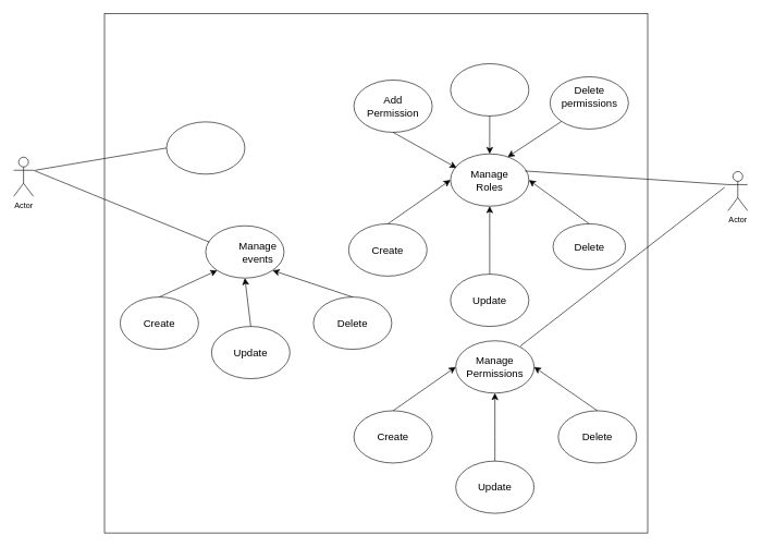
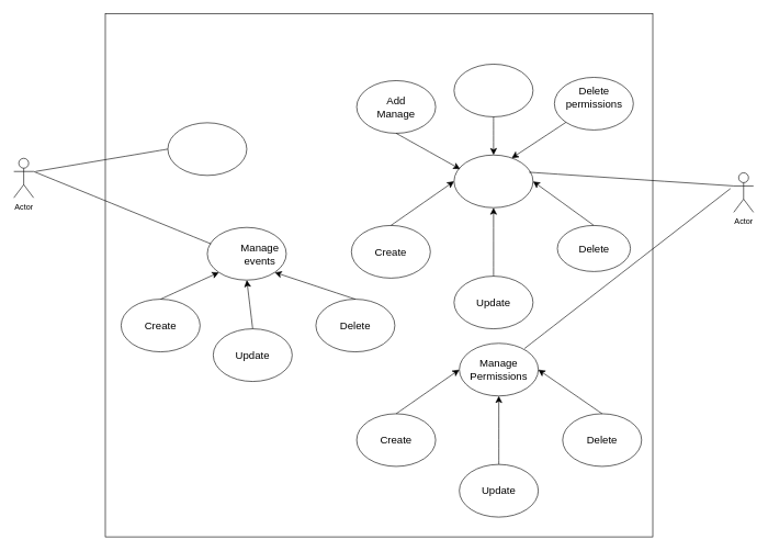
  <mxCell id="0" />
  <mxCell id="1" parent="0" />
  <mxCell id="2" value="" style="rounded=0;whiteSpace=wrap;html=1;" vertex="1" parent="1"><mxGeometry x="159" y="20" width="832" height="795" as="geometry" /></mxCell>
  <mxCell id="3" value="Actor" style="shape=umlActor;verticalLabelPosition=bottom;verticalAlign=top;html=1;outlineConnect=0;" vertex="1" parent="1"><mxGeometry x="20" y="240" width="30" height="60" as="geometry" /></mxCell>
  <mxCell id="4" value="Actor" style="shape=umlActor;verticalLabelPosition=bottom;verticalAlign=top;html=1;outlineConnect=0;" vertex="1" parent="1"><mxGeometry x="1114" y="262" width="30" height="60" as="geometry" /></mxCell>
  <mxCell id="5" value="" style="ellipse;whiteSpace=wrap;html=1;" vertex="1" parent="1"><mxGeometry x="254" y="186" width="120" height="80" as="geometry" /></mxCell>
  <mxCell id="6" value="" style="ellipse;whiteSpace=wrap;html=1;" vertex="1" parent="1"><mxGeometry x="314" y="345" width="120" height="80" as="geometry" /></mxCell>
  <mxCell id="7" value="Manage events" style="text;html=1;align=center;verticalAlign=middle;whiteSpace=wrap;rounded=0;fontSize=16;" vertex="1" parent="1"><mxGeometry x="364" y="370" width="60" height="30" as="geometry" /></mxCell>
  <mxCell id="8" value="" style="ellipse;whiteSpace=wrap;html=1;" vertex="1" parent="1"><mxGeometry x="183" y="454" width="120" height="80" as="geometry" /></mxCell>
  <mxCell id="9" value="Create" style="text;html=1;align=center;verticalAlign=middle;whiteSpace=wrap;rounded=0;fontSize=16;" vertex="1" parent="1"><mxGeometry x="213" y="479" width="60" height="30" as="geometry" /></mxCell>
  <mxCell id="10" value="" style="ellipse;whiteSpace=wrap;html=1;" vertex="1" parent="1"><mxGeometry x="323" y="499" width="120" height="80" as="geometry" /></mxCell>
  <mxCell id="11" value="Update" style="text;html=1;align=center;verticalAlign=middle;whiteSpace=wrap;rounded=0;fontSize=16;" vertex="1" parent="1"><mxGeometry x="353" y="524" width="60" height="30" as="geometry" /></mxCell>
  <mxCell id="12" value="" style="ellipse;whiteSpace=wrap;html=1;" vertex="1" parent="1"><mxGeometry x="479" y="454" width="120" height="80" as="geometry" /></mxCell>
  <mxCell id="13" value="Delete" style="text;html=1;align=center;verticalAlign=middle;whiteSpace=wrap;rounded=0;fontSize=16;" vertex="1" parent="1"><mxGeometry x="509" y="479" width="60" height="30" as="geometry" /></mxCell>
  <mxCell id="14" value="" style="endArrow=none;html=1;rounded=0;fontSize=12;startSize=8;endSize=8;curved=1;entryX=1;entryY=0.333;entryDx=0;entryDy=0;entryPerimeter=0;exitX=0.048;exitY=0.313;exitDx=0;exitDy=0;exitPerimeter=0;" edge="1" parent="1" source="6" target="3"><mxGeometry width="50" height="50" relative="1" as="geometry"><mxPoint x="516" y="397" as="sourcePoint" /><mxPoint x="566" y="347" as="targetPoint" /></mxGeometry></mxCell>
  <mxCell id="15" value="" style="endArrow=none;html=1;rounded=0;fontSize=12;startSize=8;endSize=8;curved=1;exitX=0;exitY=0.5;exitDx=0;exitDy=0;" edge="1" parent="1" source="5"><mxGeometry width="50" height="50" relative="1" as="geometry"><mxPoint x="516" y="397" as="sourcePoint" /><mxPoint x="53" y="260" as="targetPoint" /></mxGeometry></mxCell>
  <mxCell id="16" value="" style="endArrow=classic;html=1;rounded=0;fontSize=12;startSize=8;endSize=8;curved=1;exitX=0.5;exitY=0;exitDx=0;exitDy=0;entryX=0;entryY=1;entryDx=0;entryDy=0;" edge="1" parent="1" source="8" target="6"><mxGeometry width="50" height="50" relative="1" as="geometry"><mxPoint x="516" y="397" as="sourcePoint" /><mxPoint x="566" y="347" as="targetPoint" /></mxGeometry></mxCell>
  <mxCell id="17" value="" style="endArrow=classic;html=1;rounded=0;fontSize=12;startSize=8;endSize=8;curved=1;exitX=0.5;exitY=0;exitDx=0;exitDy=0;entryX=0.5;entryY=1;entryDx=0;entryDy=0;" edge="1" parent="1" source="10" target="6"><mxGeometry width="50" height="50" relative="1" as="geometry"><mxPoint x="516" y="397" as="sourcePoint" /><mxPoint x="566" y="347" as="targetPoint" /></mxGeometry></mxCell>
  <mxCell id="18" value="" style="endArrow=classic;html=1;rounded=0;fontSize=12;startSize=8;endSize=8;curved=1;exitX=0.5;exitY=0;exitDx=0;exitDy=0;entryX=1;entryY=1;entryDx=0;entryDy=0;" edge="1" parent="1" source="12" target="6"><mxGeometry width="50" height="50" relative="1" as="geometry"><mxPoint x="516" y="397" as="sourcePoint" /><mxPoint x="566" y="347" as="targetPoint" /></mxGeometry></mxCell>
  <mxCell id="19" value="" style="ellipse;whiteSpace=wrap;html=1;" vertex="1" parent="1"><mxGeometry x="689" y="235" width="120" height="80" as="geometry" /></mxCell>
- <mxCell id="20" value="Manage Roles" style="text;html=1;align=center;verticalAlign=middle;whiteSpace=wrap;rounded=0;fontSize=16;" vertex="1" parent="1"><mxGeometry x="719" y="260" width="60" height="30" as="geometry" /></mxCell>
  <mxCell id="21" value="" style="ellipse;whiteSpace=wrap;html=1;" vertex="1" parent="1"><mxGeometry x="533" y="342" width="120" height="80" as="geometry" /></mxCell>
  <mxCell id="22" value="Create" style="text;html=1;align=center;verticalAlign=middle;whiteSpace=wrap;rounded=0;fontSize=16;" vertex="1" parent="1"><mxGeometry x="563" y="367" width="60" height="30" as="geometry" /></mxCell>
  <mxCell id="23" value="" style="ellipse;whiteSpace=wrap;html=1;" vertex="1" parent="1"><mxGeometry x="689" y="419" width="120" height="80" as="geometry" /></mxCell>
  <mxCell id="24" value="Update" style="text;html=1;align=center;verticalAlign=middle;whiteSpace=wrap;rounded=0;fontSize=16;" vertex="1" parent="1"><mxGeometry x="719" y="444" width="60" height="30" as="geometry" /></mxCell>
  <mxCell id="25" value="" style="ellipse;whiteSpace=wrap;html=1;" vertex="1" parent="1"><mxGeometry x="846" y="342" width="111" height="70" as="geometry" /></mxCell>
  <mxCell id="26" value="Delete" style="text;html=1;align=center;verticalAlign=middle;whiteSpace=wrap;rounded=0;fontSize=16;" vertex="1" parent="1"><mxGeometry x="871.5" y="362" width="60" height="30" as="geometry" /></mxCell>
  <mxCell id="27" value="" style="endArrow=classic;html=1;rounded=0;fontSize=12;startSize=8;endSize=8;curved=1;entryX=0;entryY=0.5;entryDx=0;entryDy=0;exitX=0.5;exitY=0;exitDx=0;exitDy=0;" edge="1" parent="1" source="21" target="19"><mxGeometry width="50" height="50" relative="1" as="geometry"><mxPoint x="516" y="394" as="sourcePoint" /><mxPoint x="566" y="344" as="targetPoint" /></mxGeometry></mxCell>
  <mxCell id="28" value="" style="endArrow=classic;html=1;rounded=0;fontSize=12;startSize=8;endSize=8;curved=1;exitX=0.5;exitY=0;exitDx=0;exitDy=0;entryX=0.5;entryY=1;entryDx=0;entryDy=0;" edge="1" parent="1" source="23" target="19"><mxGeometry width="50" height="50" relative="1" as="geometry"><mxPoint x="702" y="404" as="sourcePoint" /><mxPoint x="752" y="354" as="targetPoint" /></mxGeometry></mxCell>
  <mxCell id="29" value="" style="endArrow=classic;html=1;rounded=0;fontSize=12;startSize=8;endSize=8;curved=1;exitX=0.5;exitY=0;exitDx=0;exitDy=0;entryX=1;entryY=0.5;entryDx=0;entryDy=0;" edge="1" parent="1" source="25" target="19"><mxGeometry width="50" height="50" relative="1" as="geometry"><mxPoint x="775" y="365" as="sourcePoint" /><mxPoint x="825" y="315" as="targetPoint" /></mxGeometry></mxCell>
  <mxCell id="30" value="" style="endArrow=none;html=1;rounded=0;fontSize=12;startSize=8;endSize=8;curved=1;entryX=0;entryY=0.333;entryDx=0;entryDy=0;entryPerimeter=0;exitX=0.95;exitY=0.327;exitDx=0;exitDy=0;exitPerimeter=0;" edge="1" parent="1" source="19" target="4"><mxGeometry width="50" height="50" relative="1" as="geometry"><mxPoint x="854" y="235" as="sourcePoint" /><mxPoint x="904" y="185" as="targetPoint" /></mxGeometry></mxCell>
  <mxCell id="31" value="" style="ellipse;whiteSpace=wrap;html=1;" vertex="1" parent="1"><mxGeometry x="697" y="521" width="120" height="80" as="geometry" /></mxCell>
  <mxCell id="32" value="Manage Permissions" style="text;html=1;align=center;verticalAlign=middle;whiteSpace=wrap;rounded=0;fontSize=16;" vertex="1" parent="1"><mxGeometry x="727" y="546" width="60" height="30" as="geometry" /></mxCell>
  <mxCell id="33" value="" style="ellipse;whiteSpace=wrap;html=1;" vertex="1" parent="1"><mxGeometry x="541" y="628" width="120" height="80" as="geometry" /></mxCell>
  <mxCell id="34" value="Create" style="text;html=1;align=center;verticalAlign=middle;whiteSpace=wrap;rounded=0;fontSize=16;" vertex="1" parent="1"><mxGeometry x="571" y="653" width="60" height="30" as="geometry" /></mxCell>
  <mxCell id="35" value="" style="ellipse;whiteSpace=wrap;html=1;" vertex="1" parent="1"><mxGeometry x="697" y="705" width="120" height="80" as="geometry" /></mxCell>
  <mxCell id="36" value="Update" style="text;html=1;align=center;verticalAlign=middle;whiteSpace=wrap;rounded=0;fontSize=16;" vertex="1" parent="1"><mxGeometry x="727" y="730" width="60" height="30" as="geometry" /></mxCell>
  <mxCell id="37" value="" style="ellipse;whiteSpace=wrap;html=1;" vertex="1" parent="1"><mxGeometry x="854" y="628" width="120" height="80" as="geometry" /></mxCell>
  <mxCell id="38" value="Delete" style="text;html=1;align=center;verticalAlign=middle;whiteSpace=wrap;rounded=0;fontSize=16;" vertex="1" parent="1"><mxGeometry x="884" y="653" width="60" height="30" as="geometry" /></mxCell>
  <mxCell id="39" value="" style="endArrow=classic;html=1;rounded=0;fontSize=12;startSize=8;endSize=8;curved=1;entryX=0;entryY=0.5;entryDx=0;entryDy=0;exitX=0.5;exitY=0;exitDx=0;exitDy=0;" edge="1" parent="1" source="33" target="31"><mxGeometry width="50" height="50" relative="1" as="geometry"><mxPoint x="524" y="680" as="sourcePoint" /><mxPoint x="574" y="630" as="targetPoint" /></mxGeometry></mxCell>
  <mxCell id="40" value="" style="endArrow=classic;html=1;rounded=0;fontSize=12;startSize=8;endSize=8;curved=1;exitX=0.5;exitY=0;exitDx=0;exitDy=0;entryX=0.5;entryY=1;entryDx=0;entryDy=0;" edge="1" parent="1" source="35" target="31"><mxGeometry width="50" height="50" relative="1" as="geometry"><mxPoint x="710" y="690" as="sourcePoint" /><mxPoint x="760" y="640" as="targetPoint" /></mxGeometry></mxCell>
  <mxCell id="41" value="" style="endArrow=classic;html=1;rounded=0;fontSize=12;startSize=8;endSize=8;curved=1;exitX=0.5;exitY=0;exitDx=0;exitDy=0;entryX=1;entryY=0.5;entryDx=0;entryDy=0;" edge="1" parent="1" source="37" target="31"><mxGeometry width="50" height="50" relative="1" as="geometry"><mxPoint x="783" y="651" as="sourcePoint" /><mxPoint x="833" y="601" as="targetPoint" /></mxGeometry></mxCell>
  <mxCell id="42" value="" style="ellipse;whiteSpace=wrap;html=1;" vertex="1" parent="1"><mxGeometry x="541" y="122" width="120" height="80" as="geometry" /></mxCell>
- <mxCell id="43" value="Add Permission" style="text;html=1;align=center;verticalAlign=middle;whiteSpace=wrap;rounded=0;fontSize=16;" vertex="1" parent="1"><mxGeometry x="571" y="147" width="60" height="30" as="geometry" /></mxCell>
+ <mxCell id="43" value="Add Manage" style="text;html=1;align=center;verticalAlign=middle;whiteSpace=wrap;rounded=0;fontSize=16;" vertex="1" parent="1"><mxGeometry x="571" y="147" width="60" height="30" as="geometry" /></mxCell>
  <mxCell id="44" value="" style="ellipse;whiteSpace=wrap;html=1;" vertex="1" parent="1"><mxGeometry x="689" y="97" width="120" height="80" as="geometry" /></mxCell>
  <mxCell id="45" value="" style="endArrow=none;html=1;rounded=0;fontSize=12;startSize=8;endSize=8;curved=1;" edge="1" parent="1"><mxGeometry width="50" height="50" relative="1" as="geometry"><mxPoint x="796" y="529" as="sourcePoint" /><mxPoint x="1109" y="286" as="targetPoint" /></mxGeometry></mxCell>
  <mxCell id="46" value="" style="ellipse;whiteSpace=wrap;html=1;" vertex="1" parent="1"><mxGeometry x="841.5" y="117" width="120" height="80" as="geometry" /></mxCell>
  <mxCell id="47" value="Delete permissions&lt;div&gt;&lt;br&gt;&lt;/div&gt;" style="text;html=1;align=center;verticalAlign=middle;whiteSpace=wrap;rounded=0;fontSize=16;" vertex="1" parent="1"><mxGeometry x="871.5" y="142" width="60" height="30" as="geometry" /></mxCell>
  <mxCell id="48" value="" style="endArrow=classic;html=1;rounded=0;fontSize=12;startSize=8;endSize=8;curved=1;exitX=0.5;exitY=1;exitDx=0;exitDy=0;entryX=0.077;entryY=0.267;entryDx=0;entryDy=0;entryPerimeter=0;" edge="1" parent="1" source="42" target="19"><mxGeometry width="50" height="50" relative="1" as="geometry"><mxPoint x="629" y="442" as="sourcePoint" /><mxPoint x="679" y="392" as="targetPoint" /></mxGeometry></mxCell>
  <mxCell id="49" value="" style="endArrow=classic;html=1;rounded=0;fontSize=12;startSize=8;endSize=8;curved=1;exitX=0.5;exitY=1;exitDx=0;exitDy=0;entryX=0.5;entryY=0;entryDx=0;entryDy=0;" edge="1" parent="1" source="44" target="19"><mxGeometry width="50" height="50" relative="1" as="geometry"><mxPoint x="629" y="442" as="sourcePoint" /><mxPoint x="679" y="392" as="targetPoint" /></mxGeometry></mxCell>
  <mxCell id="50" value="" style="endArrow=classic;html=1;rounded=0;fontSize=12;startSize=8;endSize=8;curved=1;exitX=0;exitY=1;exitDx=0;exitDy=0;entryX=0.73;entryY=0.058;entryDx=0;entryDy=0;entryPerimeter=0;" edge="1" parent="1" source="46" target="19"><mxGeometry width="50" height="50" relative="1" as="geometry"><mxPoint x="629" y="442" as="sourcePoint" /><mxPoint x="679" y="392" as="targetPoint" /></mxGeometry></mxCell>
